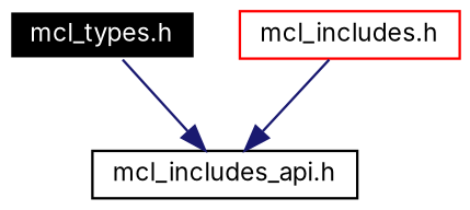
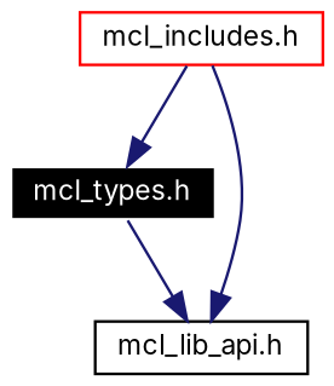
  digraph {
    fontname=Inter
    node [fontname=Inter fontsize=10 shape=record]
    edge [color=midnightblue fontname=Inter fontsize=10 labelfontname=Helvetica labelfontsize=10 style=solid]
    n1 [color=white fillcolor=black fontcolor=white height=0.2 label="mcl_types.h" style=filled width=0.4]
-   n2 [color=black height=0.2 label="mcl_includes_api.h" width=0.4]
+   n2 [color=black height=0.2 label="mcl_lib_api.h" width=0.4]
    n3 [color=red height=0.2 label="mcl_includes.h" width=0.4]
    n1 -> n2
+   n3 -> n1
    n3 -> n2
  }
